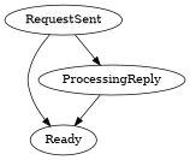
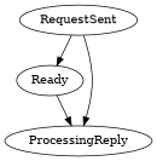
  digraph {
    rankdir=TB
    node [shape=oval]
    RequestSent
    Ready
    ProcessingReply
    RequestSent -> Ready
    RequestSent -> ProcessingReply
-   ProcessingReply -> Ready
+   Ready -> ProcessingReply
  }
